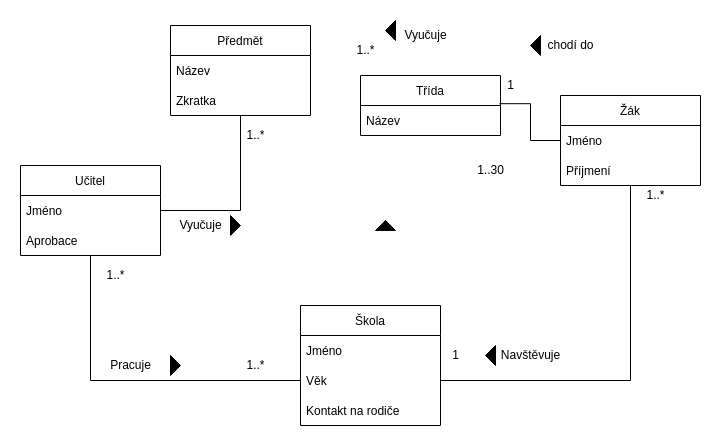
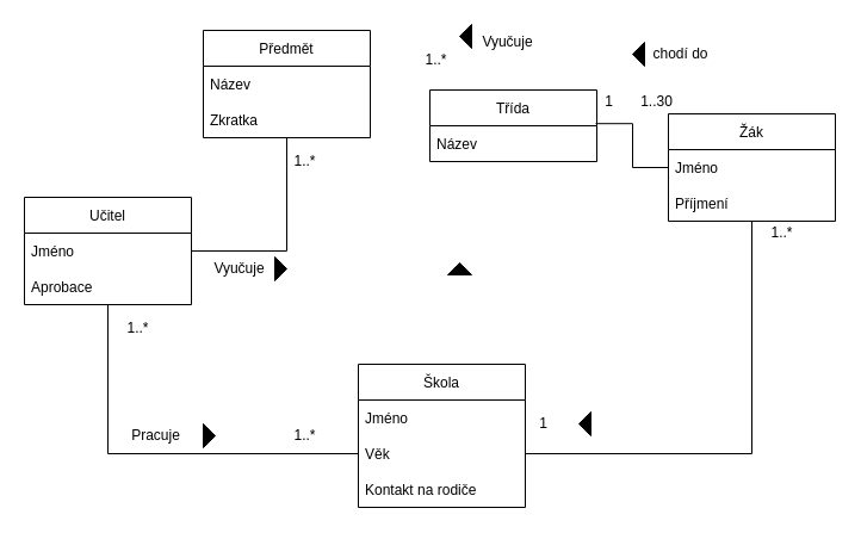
  <mxCell id="0" />
  <mxCell id="1" parent="0" />
  <mxCell id="2" value="Škola" style="swimlane;fontStyle=0;childLayout=stackLayout;horizontal=1;startSize=30;horizontalStack=0;resizeParent=1;resizeParentMax=0;resizeLast=0;collapsible=1;marginBottom=0;" vertex="1" parent="1"><mxGeometry x="300" y="305" width="140" height="120" as="geometry" /></mxCell>
  <mxCell id="3" value="Jméno" style="text;strokeColor=none;fillColor=none;align=left;verticalAlign=middle;spacingLeft=4;spacingRight=4;overflow=hidden;points=[[0,0.5],[1,0.5]];portConstraint=eastwest;rotatable=0;" vertex="1" parent="2"><mxGeometry y="30" width="140" height="30" as="geometry" /></mxCell>
  <mxCell id="4" value="Věk" style="text;strokeColor=none;fillColor=none;align=left;verticalAlign=middle;spacingLeft=4;spacingRight=4;overflow=hidden;points=[[0,0.5],[1,0.5]];portConstraint=eastwest;rotatable=0;" vertex="1" parent="2"><mxGeometry y="60" width="140" height="30" as="geometry" /></mxCell>
  <mxCell id="5" value="Kontakt na rodiče" style="text;strokeColor=none;fillColor=none;align=left;verticalAlign=middle;spacingLeft=4;spacingRight=4;overflow=hidden;points=[[0,0.5],[1,0.5]];portConstraint=eastwest;rotatable=0;" vertex="1" parent="2"><mxGeometry y="90" width="140" height="30" as="geometry" /></mxCell>
  <mxCell id="6" value="Žák" style="swimlane;fontStyle=0;childLayout=stackLayout;horizontal=1;startSize=30;horizontalStack=0;resizeParent=1;resizeParentMax=0;resizeLast=0;collapsible=1;marginBottom=0;" vertex="1" parent="1"><mxGeometry x="560" y="95" width="140" height="90" as="geometry" /></mxCell>
  <mxCell id="7" value="Jméno" style="text;strokeColor=none;fillColor=none;align=left;verticalAlign=middle;spacingLeft=4;spacingRight=4;overflow=hidden;points=[[0,0.5],[1,0.5]];portConstraint=eastwest;rotatable=0;" vertex="1" parent="6"><mxGeometry y="30" width="140" height="30" as="geometry" /></mxCell>
  <mxCell id="8" value="Příjmení" style="text;strokeColor=none;fillColor=none;align=left;verticalAlign=middle;spacingLeft=4;spacingRight=4;overflow=hidden;points=[[0,0.5],[1,0.5]];portConstraint=eastwest;rotatable=0;" vertex="1" parent="6"><mxGeometry y="60" width="140" height="30" as="geometry" /></mxCell>
  <mxCell id="9" style="edgeStyle=orthogonalEdgeStyle;rounded=0;orthogonalLoop=1;jettySize=auto;html=1;exitX=1;exitY=0.5;exitDx=0;exitDy=0;endArrow=none;endFill=0;" edge="1" parent="1" source="4" target="6"><mxGeometry relative="1" as="geometry" /></mxCell>
- <mxCell id="10" value="Navštěvuje" style="text;html=1;align=center;verticalAlign=middle;resizable=0;points=[];autosize=1;strokeColor=none;fillColor=none;" vertex="1" parent="1"><mxGeometry x="495" y="345" width="70" height="20" as="geometry" /></mxCell>
  <mxCell id="11" value="" style="triangle;whiteSpace=wrap;html=1;fillColor=#000000;flipV=0;flipH=1;" vertex="1" parent="1"><mxGeometry x="485" y="345" width="10" height="20" as="geometry" /></mxCell>
  <mxCell id="12" value="Učitel" style="swimlane;fontStyle=0;childLayout=stackLayout;horizontal=1;startSize=30;horizontalStack=0;resizeParent=1;resizeParentMax=0;resizeLast=0;collapsible=1;marginBottom=0;" vertex="1" parent="1"><mxGeometry x="20" y="165" width="140" height="90" as="geometry" /></mxCell>
  <mxCell id="13" value="Jméno" style="text;strokeColor=none;fillColor=none;align=left;verticalAlign=middle;spacingLeft=4;spacingRight=4;overflow=hidden;points=[[0,0.5],[1,0.5]];portConstraint=eastwest;rotatable=0;" vertex="1" parent="12"><mxGeometry y="30" width="140" height="30" as="geometry" /></mxCell>
  <mxCell id="14" value="Aprobace" style="text;strokeColor=none;fillColor=none;align=left;verticalAlign=middle;spacingLeft=4;spacingRight=4;overflow=hidden;points=[[0,0.5],[1,0.5]];portConstraint=eastwest;rotatable=0;" vertex="1" parent="12"><mxGeometry y="60" width="140" height="30" as="geometry" /></mxCell>
  <mxCell id="15" style="edgeStyle=orthogonalEdgeStyle;rounded=0;orthogonalLoop=1;jettySize=auto;html=1;exitX=0;exitY=0.5;exitDx=0;exitDy=0;endArrow=none;endFill=0;" edge="1" parent="1" source="4" target="12"><mxGeometry relative="1" as="geometry" /></mxCell>
  <mxCell id="16" value="Pracuje" style="text;html=1;align=center;verticalAlign=middle;resizable=0;points=[];autosize=1;strokeColor=none;fillColor=none;" vertex="1" parent="1"><mxGeometry x="100" y="355" width="60" height="20" as="geometry" /></mxCell>
  <mxCell id="17" value="" style="triangle;whiteSpace=wrap;html=1;fillColor=#000000;flipV=0;flipH=0;" vertex="1" parent="1"><mxGeometry x="170" y="355" width="10" height="20" as="geometry" /></mxCell>
  <mxCell id="18" value="Předmět" style="swimlane;fontStyle=0;childLayout=stackLayout;horizontal=1;startSize=30;horizontalStack=0;resizeParent=1;resizeParentMax=0;resizeLast=0;collapsible=1;marginBottom=0;" vertex="1" parent="1"><mxGeometry x="170" y="25" width="140" height="90" as="geometry" /></mxCell>
  <mxCell id="19" value="Název" style="text;strokeColor=none;fillColor=none;align=left;verticalAlign=middle;spacingLeft=4;spacingRight=4;overflow=hidden;points=[[0,0.5],[1,0.5]];portConstraint=eastwest;rotatable=0;" vertex="1" parent="18"><mxGeometry y="30" width="140" height="30" as="geometry" /></mxCell>
  <mxCell id="20" value="Zkratka" style="text;strokeColor=none;fillColor=none;align=left;verticalAlign=middle;spacingLeft=4;spacingRight=4;overflow=hidden;points=[[0,0.5],[1,0.5]];portConstraint=eastwest;rotatable=0;" vertex="1" parent="18"><mxGeometry y="60" width="140" height="30" as="geometry" /></mxCell>
  <mxCell id="21" value="Třída" style="swimlane;fontStyle=0;childLayout=stackLayout;horizontal=1;startSize=30;horizontalStack=0;resizeParent=1;resizeParentMax=0;resizeLast=0;collapsible=1;marginBottom=0;" vertex="1" parent="1"><mxGeometry x="360" y="75" width="140" height="60" as="geometry" /></mxCell>
  <mxCell id="22" value="Název " style="text;strokeColor=none;fillColor=none;align=left;verticalAlign=middle;spacingLeft=4;spacingRight=4;overflow=hidden;points=[[0,0.5],[1,0.5]];portConstraint=eastwest;rotatable=0;" vertex="1" parent="21"><mxGeometry y="30" width="140" height="30" as="geometry" /></mxCell>
  <mxCell id="23" style="edgeStyle=orthogonalEdgeStyle;rounded=0;orthogonalLoop=1;jettySize=auto;html=1;exitX=1;exitY=0.5;exitDx=0;exitDy=0;entryX=0.5;entryY=1;entryDx=0;entryDy=0;endArrow=none;endFill=0;" edge="1" parent="1" source="13" target="18"><mxGeometry relative="1" as="geometry" /></mxCell>
  <mxCell id="24" value="Vyučuje" style="text;html=1;align=center;verticalAlign=middle;resizable=0;points=[];autosize=1;strokeColor=none;fillColor=none;" vertex="1" parent="1"><mxGeometry x="170" y="215" width="60" height="20" as="geometry" /></mxCell>
  <mxCell id="25" value="" style="triangle;whiteSpace=wrap;html=1;fillColor=#000000;flipV=0;flipH=0;" vertex="1" parent="1"><mxGeometry x="230" y="215" width="10" height="20" as="geometry" /></mxCell>
  <mxCell id="26" value="" style="triangle;whiteSpace=wrap;html=1;fillColor=#000000;flipV=0;flipH=0;rotation=-90;" vertex="1" parent="1"><mxGeometry x="380" y="215" width="10" height="20" as="geometry" /></mxCell>
- <mxCell id="27" value="1..30" style="text;html=1;align=center;verticalAlign=middle;resizable=0;points=[];autosize=1;strokeColor=none;fillColor=none;" vertex="1" parent="1"><mxGeometry x="470" y="160" width="40" height="20" as="geometry" /></mxCell>
+ <mxCell id="27" value="1..30" style="text;html=1;align=center;verticalAlign=middle;resizable=0;points=[];autosize=1;strokeColor=none;fillColor=none;" vertex="1" parent="1"><mxGeometry x="530" y="75" width="40" height="20" as="geometry" /></mxCell>
  <mxCell id="28" value="1..*" style="text;html=1;align=center;verticalAlign=middle;resizable=0;points=[];autosize=1;strokeColor=none;fillColor=none;" vertex="1" parent="1"><mxGeometry x="350" y="40" width="30" height="20" as="geometry" /></mxCell>
  <mxCell id="29" value="1..*" style="text;html=1;align=center;verticalAlign=middle;resizable=0;points=[];autosize=1;strokeColor=none;fillColor=none;" vertex="1" parent="1"><mxGeometry x="240" y="125" width="30" height="20" as="geometry" /></mxCell>
  <mxCell id="30" value="1..*" style="text;html=1;align=center;verticalAlign=middle;resizable=0;points=[];autosize=1;strokeColor=none;fillColor=none;" vertex="1" parent="1"><mxGeometry x="100" y="265" width="30" height="20" as="geometry" /></mxCell>
  <mxCell id="31" value="1" style="text;html=1;align=center;verticalAlign=middle;resizable=0;points=[];autosize=1;strokeColor=none;fillColor=none;" vertex="1" parent="1"><mxGeometry x="445" y="345" width="20" height="20" as="geometry" /></mxCell>
  <mxCell id="32" style="edgeStyle=orthogonalEdgeStyle;rounded=0;orthogonalLoop=1;jettySize=auto;html=1;exitX=0;exitY=0.5;exitDx=0;exitDy=0;entryX=0.993;entryY=-0.06;entryDx=0;entryDy=0;entryPerimeter=0;endArrow=none;endFill=0;" edge="1" parent="1" source="7" target="22"><mxGeometry relative="1" as="geometry" /></mxCell>
  <mxCell id="33" value="1" style="text;html=1;align=center;verticalAlign=middle;resizable=0;points=[];autosize=1;strokeColor=none;fillColor=none;" vertex="1" parent="1"><mxGeometry x="500" y="75" width="20" height="20" as="geometry" /></mxCell>
  <mxCell id="34" value="1..*" style="text;html=1;align=center;verticalAlign=middle;resizable=0;points=[];autosize=1;strokeColor=none;fillColor=none;" vertex="1" parent="1"><mxGeometry x="640" y="185" width="30" height="20" as="geometry" /></mxCell>
  <mxCell id="35" value="Vyučuje" style="text;html=1;align=center;verticalAlign=middle;resizable=0;points=[];autosize=1;strokeColor=none;fillColor=none;" vertex="1" parent="1"><mxGeometry x="395" y="25" width="60" height="20" as="geometry" /></mxCell>
  <mxCell id="36" value="" style="triangle;whiteSpace=wrap;html=1;fillColor=#000000;flipV=0;flipH=1;" vertex="1" parent="1"><mxGeometry x="385" y="20" width="10" height="20" as="geometry" /></mxCell>
  <mxCell id="37" value="" style="triangle;whiteSpace=wrap;html=1;fillColor=#000000;flipV=0;flipH=1;" vertex="1" parent="1"><mxGeometry x="530" y="35" width="10" height="20" as="geometry" /></mxCell>
  <mxCell id="38" value="chodí do" style="text;html=1;align=center;verticalAlign=middle;resizable=0;points=[];autosize=1;strokeColor=none;fillColor=none;" vertex="1" parent="1"><mxGeometry x="540" y="35" width="60" height="20" as="geometry" /></mxCell>
  <mxCell id="39" style="edgeStyle=orthogonalEdgeStyle;rounded=0;orthogonalLoop=1;jettySize=auto;html=1;exitX=1;exitY=0.5;exitDx=0;exitDy=0;entryX=0.5;entryY=1;entryDx=0;entryDy=0;endArrow=none;endFill=0;" edge="1" parent="1" source="36" target="36"><mxGeometry relative="1" as="geometry" /></mxCell>
  <mxCell id="40" value="1..*" style="text;html=1;align=center;verticalAlign=middle;resizable=0;points=[];autosize=1;strokeColor=none;fillColor=none;" vertex="1" parent="1"><mxGeometry x="240" y="355" width="30" height="20" as="geometry" /></mxCell>
